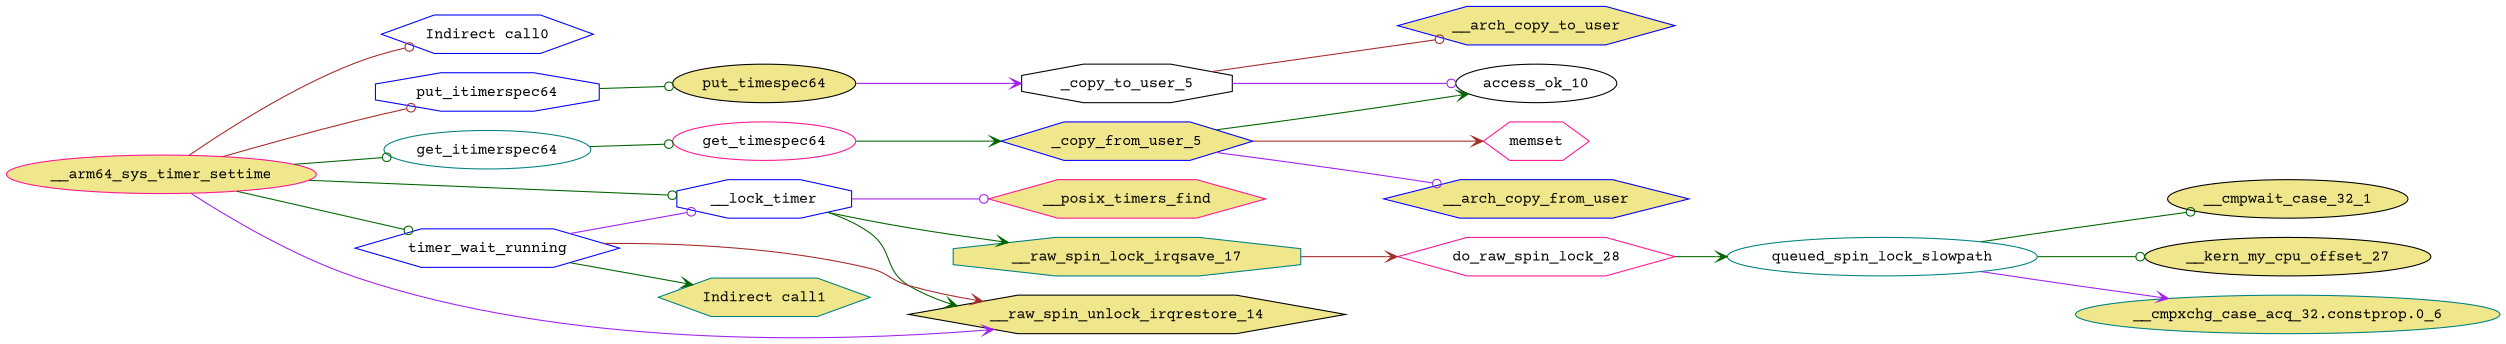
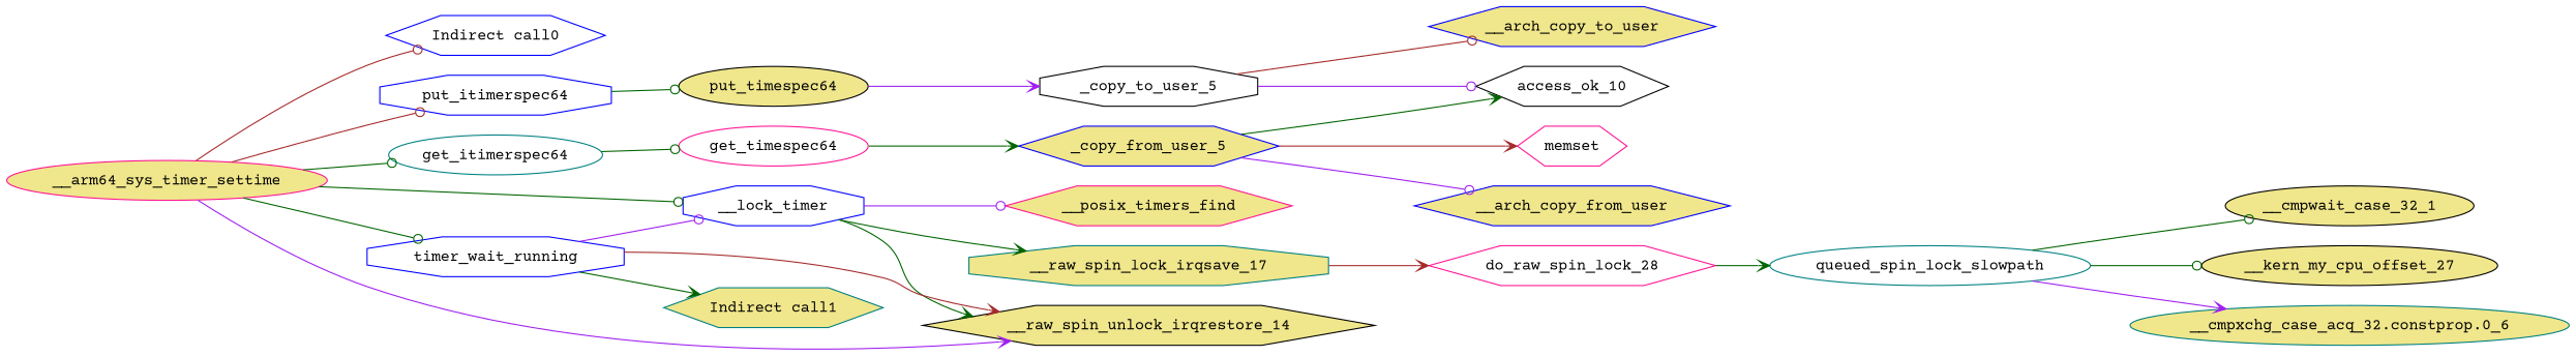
  digraph {
    fontname="Courier Prime"
    rankdir=LR
    node [color=blue fillcolor=khaki fontname="Courier Prime" shape=ellipse style=filled]
    edge [arrowhead=odot color=darkgreen fontname="Courier Prime"]
    __arm64_sys_timer_settime [color=deeppink]
    "Indirect call0" [fillcolor=white shape=hexagon]
    put_itimerspec64 [fillcolor=white shape=octagon]
    get_itimerspec64 [color=teal fillcolor=white]
    __raw_spin_unlock_irqrestore_14 [color=black shape=hexagon]
    __lock_timer [fillcolor=white shape=octagon]
-   timer_wait_running [fillcolor=white shape=hexagon]
+   timer_wait_running [fillcolor=white shape=octagon]
    put_timespec64 [color=black]
    get_timespec64 [color=deeppink fillcolor=white]
    __posix_timers_find [color=deeppink shape=hexagon]
    __raw_spin_lock_irqsave_17 [color=teal shape=octagon]
    "Indirect call1" [color=teal shape=hexagon]
    _copy_to_user_5 [color=black fillcolor=white shape=octagon]
-   access_ok_10 [color=black fillcolor=white]
+   access_ok_10 [color=black fillcolor=white shape=hexagon]
    __arch_copy_to_user [shape=hexagon]
    _copy_from_user_5 [shape=hexagon]
    __arch_copy_from_user [shape=hexagon]
    memset [color=deeppink fillcolor=white shape=hexagon]
    do_raw_spin_lock_28 [color=deeppink fillcolor=white shape=hexagon]
    queued_spin_lock_slowpath [color=teal fillcolor=white]
    __cmpwait_case_32_1 [color=black]
    __kern_my_cpu_offset_27 [color=black]
    "__cmpxchg_case_acq_32.constprop.0_6" [color=teal]
    __arm64_sys_timer_settime -> "Indirect call0" [color=brown edgeid=1]
    __arm64_sys_timer_settime -> put_itimerspec64 [color=brown edgeid=2]
    __arm64_sys_timer_settime -> get_itimerspec64 [edgeid=7]
    __arm64_sys_timer_settime -> __raw_spin_unlock_irqrestore_14 [arrowhead=vee color=purple edgeid=13]
    __arm64_sys_timer_settime -> __lock_timer [edgeid=14]
    __arm64_sys_timer_settime -> timer_wait_running [edgeid=23]
    put_itimerspec64 -> put_timespec64 [edgeid=3]
    get_itimerspec64 -> get_timespec64 [edgeid=8]
    __lock_timer -> __raw_spin_unlock_irqrestore_14 [arrowhead=vee edgeid=15]
    __lock_timer -> __posix_timers_find [color=purple edgeid=16]
    __lock_timer -> __raw_spin_lock_irqsave_17 [arrowhead=vee edgeid=17]
    timer_wait_running -> __raw_spin_unlock_irqrestore_14 [arrowhead=vee color=brown edgeid=25]
    timer_wait_running -> __lock_timer [color=purple edgeid=26]
    timer_wait_running -> "Indirect call1" [arrowhead=vee edgeid=24]
    put_timespec64 -> _copy_to_user_5 [arrowhead=vee color=purple edgeid=4]
    get_timespec64 -> _copy_from_user_5 [arrowhead=vee edgeid=9]
    __raw_spin_lock_irqsave_17 -> do_raw_spin_lock_28 [arrowhead=vee color=brown edgeid=18]
    _copy_to_user_5 -> access_ok_10 [color=purple edgeid=5]
    _copy_to_user_5 -> __arch_copy_to_user [color=brown edgeid=6]
    _copy_from_user_5 -> access_ok_10 [arrowhead=vee edgeid=10]
    _copy_from_user_5 -> __arch_copy_from_user [color=purple edgeid=11]
    _copy_from_user_5 -> memset [arrowhead=vee color=brown edgeid=12]
    do_raw_spin_lock_28 -> queued_spin_lock_slowpath [arrowhead=vee edgeid=19]
    queued_spin_lock_slowpath -> __cmpwait_case_32_1 [edgeid=20]
    queued_spin_lock_slowpath -> __kern_my_cpu_offset_27 [edgeid=21]
    queued_spin_lock_slowpath -> "__cmpxchg_case_acq_32.constprop.0_6" [arrowhead=vee color=purple edgeid=22]
  }
